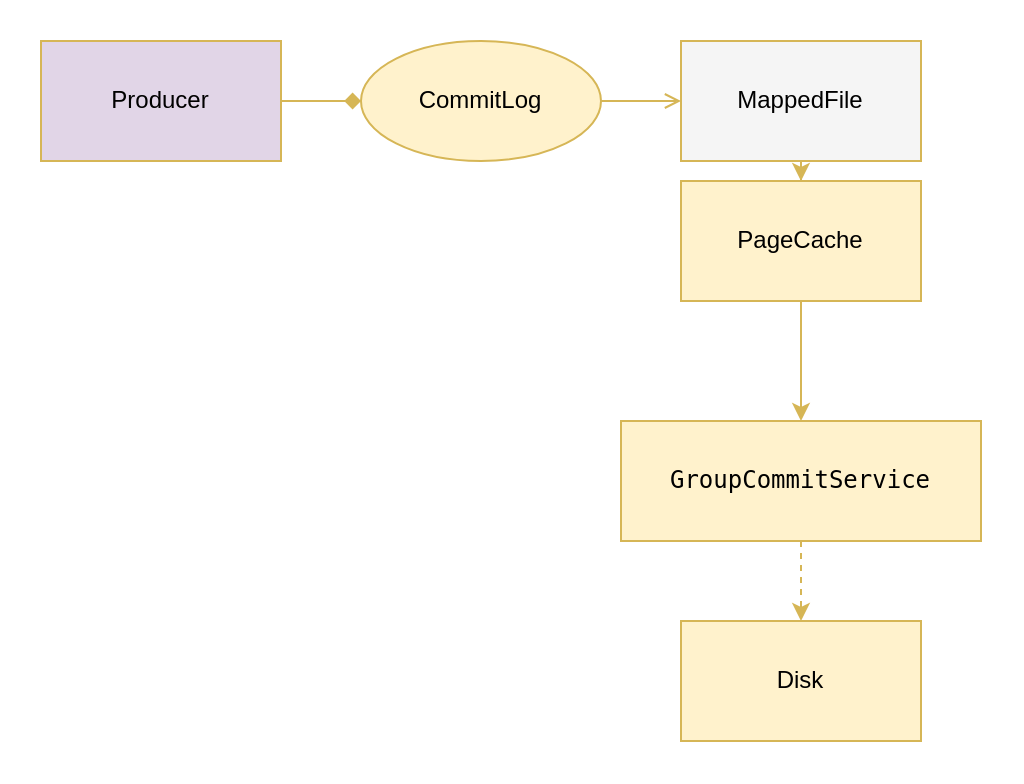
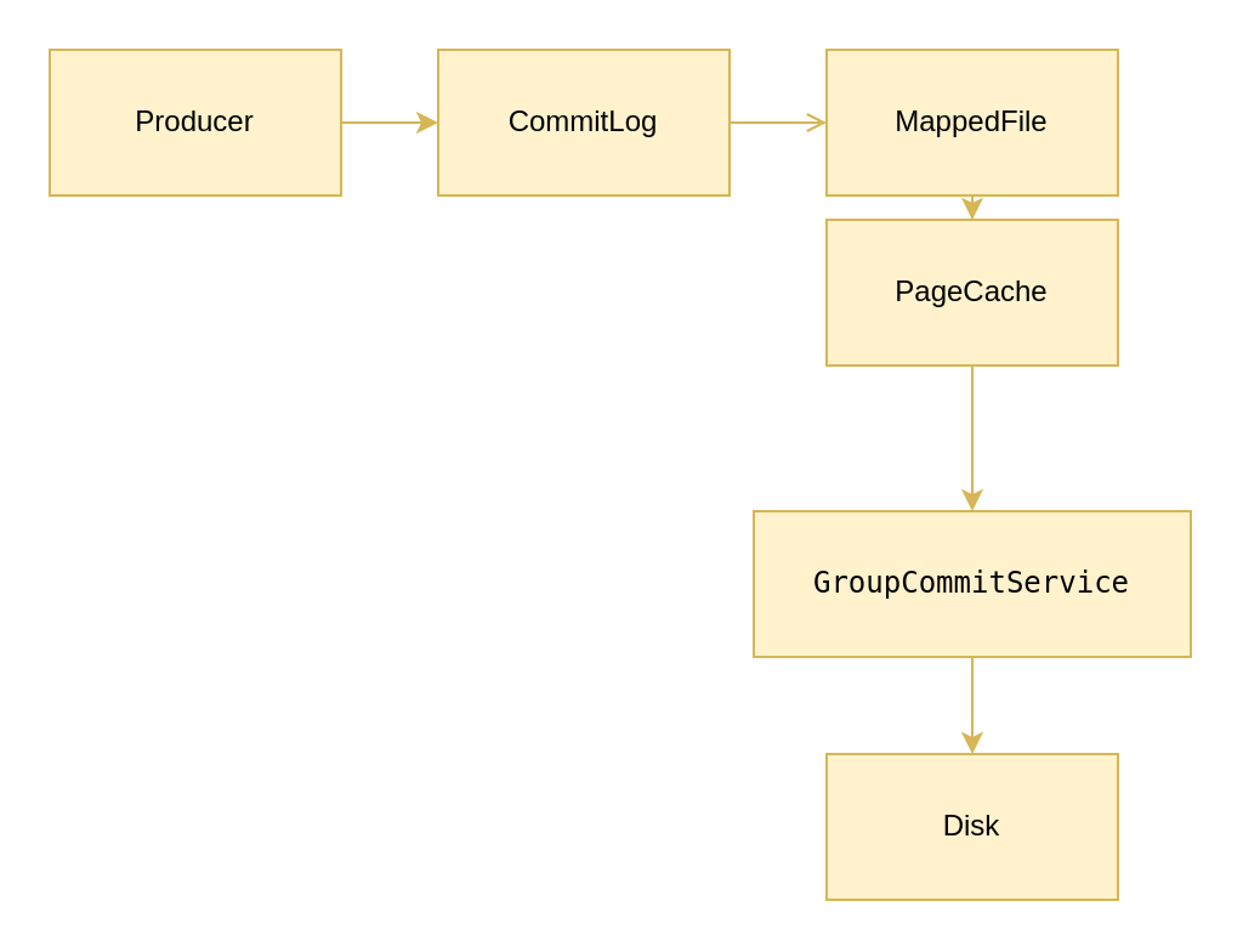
  <mxCell id="0" />
  <mxCell id="1" parent="0" />
- <mxCell id="2" value="" style="edgeStyle=orthogonalEdgeStyle;rounded=0;orthogonalLoop=1;jettySize=auto;html=1;fillColor=#fff2cc;strokeColor=#d6b656;endArrow=diamond;" edge="1" parent="1" source="3" target="5"><mxGeometry relative="1" as="geometry" /></mxCell>
- <mxCell id="3" value="Producer" style="rounded=0;whiteSpace=wrap;html=1;fillColor=#e1d5e7;strokeColor=#d6b656;" vertex="1" parent="1"><mxGeometry x="20" y="20" width="120" height="60" as="geometry" /></mxCell>
+ <mxCell id="2" value="" style="edgeStyle=orthogonalEdgeStyle;rounded=0;orthogonalLoop=1;jettySize=auto;html=1;fillColor=#fff2cc;strokeColor=#d6b656;" edge="1" parent="1" source="3" target="5"><mxGeometry relative="1" as="geometry" /></mxCell>
+ <mxCell id="3" value="Producer" style="rounded=0;whiteSpace=wrap;html=1;fillColor=#fff2cc;strokeColor=#d6b656;" vertex="1" parent="1"><mxGeometry x="20" y="20" width="120" height="60" as="geometry" /></mxCell>
  <mxCell id="4" value="" style="edgeStyle=orthogonalEdgeStyle;rounded=0;orthogonalLoop=1;jettySize=auto;html=1;fillColor=#fff2cc;strokeColor=#d6b656;endArrow=open;" edge="1" parent="1" source="5" target="7"><mxGeometry relative="1" as="geometry" /></mxCell>
- <mxCell id="5" value="CommitLog" style="ellipse;whiteSpace=wrap;html=1;fillColor=#fff2cc;strokeColor=#d6b656;" vertex="1" parent="1"><mxGeometry x="180" y="20" width="120" height="60" as="geometry" /></mxCell>
+ <mxCell id="5" value="CommitLog" style="rounded=0;whiteSpace=wrap;html=1;fillColor=#fff2cc;strokeColor=#d6b656;" vertex="1" parent="1"><mxGeometry x="180" y="20" width="120" height="60" as="geometry" /></mxCell>
  <mxCell id="6" value="" style="edgeStyle=orthogonalEdgeStyle;rounded=0;orthogonalLoop=1;jettySize=auto;html=1;fillColor=#fff2cc;strokeColor=#d6b656;" edge="1" parent="1" source="7" target="9"><mxGeometry relative="1" as="geometry" /></mxCell>
- <mxCell id="7" value="MappedFile" style="rounded=0;whiteSpace=wrap;html=1;fillColor=#f5f5f5;strokeColor=#d6b656;" vertex="1" parent="1"><mxGeometry x="340" y="20" width="120" height="60" as="geometry" /></mxCell>
+ <mxCell id="7" value="MappedFile" style="rounded=0;whiteSpace=wrap;html=1;fillColor=#fff2cc;strokeColor=#d6b656;" vertex="1" parent="1"><mxGeometry x="340" y="20" width="120" height="60" as="geometry" /></mxCell>
  <mxCell id="8" value="" style="edgeStyle=orthogonalEdgeStyle;rounded=0;orthogonalLoop=1;jettySize=auto;html=1;fillColor=#fff2cc;strokeColor=#d6b656;" edge="1" parent="1" source="9" target="11"><mxGeometry relative="1" as="geometry" /></mxCell>
  <mxCell id="9" value="PageCache" style="rounded=0;whiteSpace=wrap;html=1;fillColor=#fff2cc;strokeColor=#d6b656;" vertex="1" parent="1"><mxGeometry x="340" y="90" width="120" height="60" as="geometry" /></mxCell>
- <mxCell id="10" value="" style="edgeStyle=orthogonalEdgeStyle;rounded=0;orthogonalLoop=1;jettySize=auto;html=1;fillColor=#fff2cc;strokeColor=#d6b656;dashed=1;" edge="1" parent="1" source="11" target="12"><mxGeometry relative="1" as="geometry" /></mxCell>
+ <mxCell id="10" value="" style="edgeStyle=orthogonalEdgeStyle;rounded=0;orthogonalLoop=1;jettySize=auto;html=1;fillColor=#fff2cc;strokeColor=#d6b656;" edge="1" parent="1" source="11" target="12"><mxGeometry relative="1" as="geometry" /></mxCell>
  <mxCell id="11" value="&lt;pre&gt;GroupCommitService&lt;/pre&gt;" style="rounded=0;whiteSpace=wrap;html=1;fillColor=#fff2cc;strokeColor=#d6b656;" vertex="1" parent="1"><mxGeometry x="310" y="210" width="180" height="60" as="geometry" /></mxCell>
  <mxCell id="12" value="Disk" style="rounded=0;whiteSpace=wrap;html=1;fillColor=#fff2cc;strokeColor=#d6b656;" vertex="1" parent="1"><mxGeometry x="340" y="310" width="120" height="60" as="geometry" /></mxCell>
